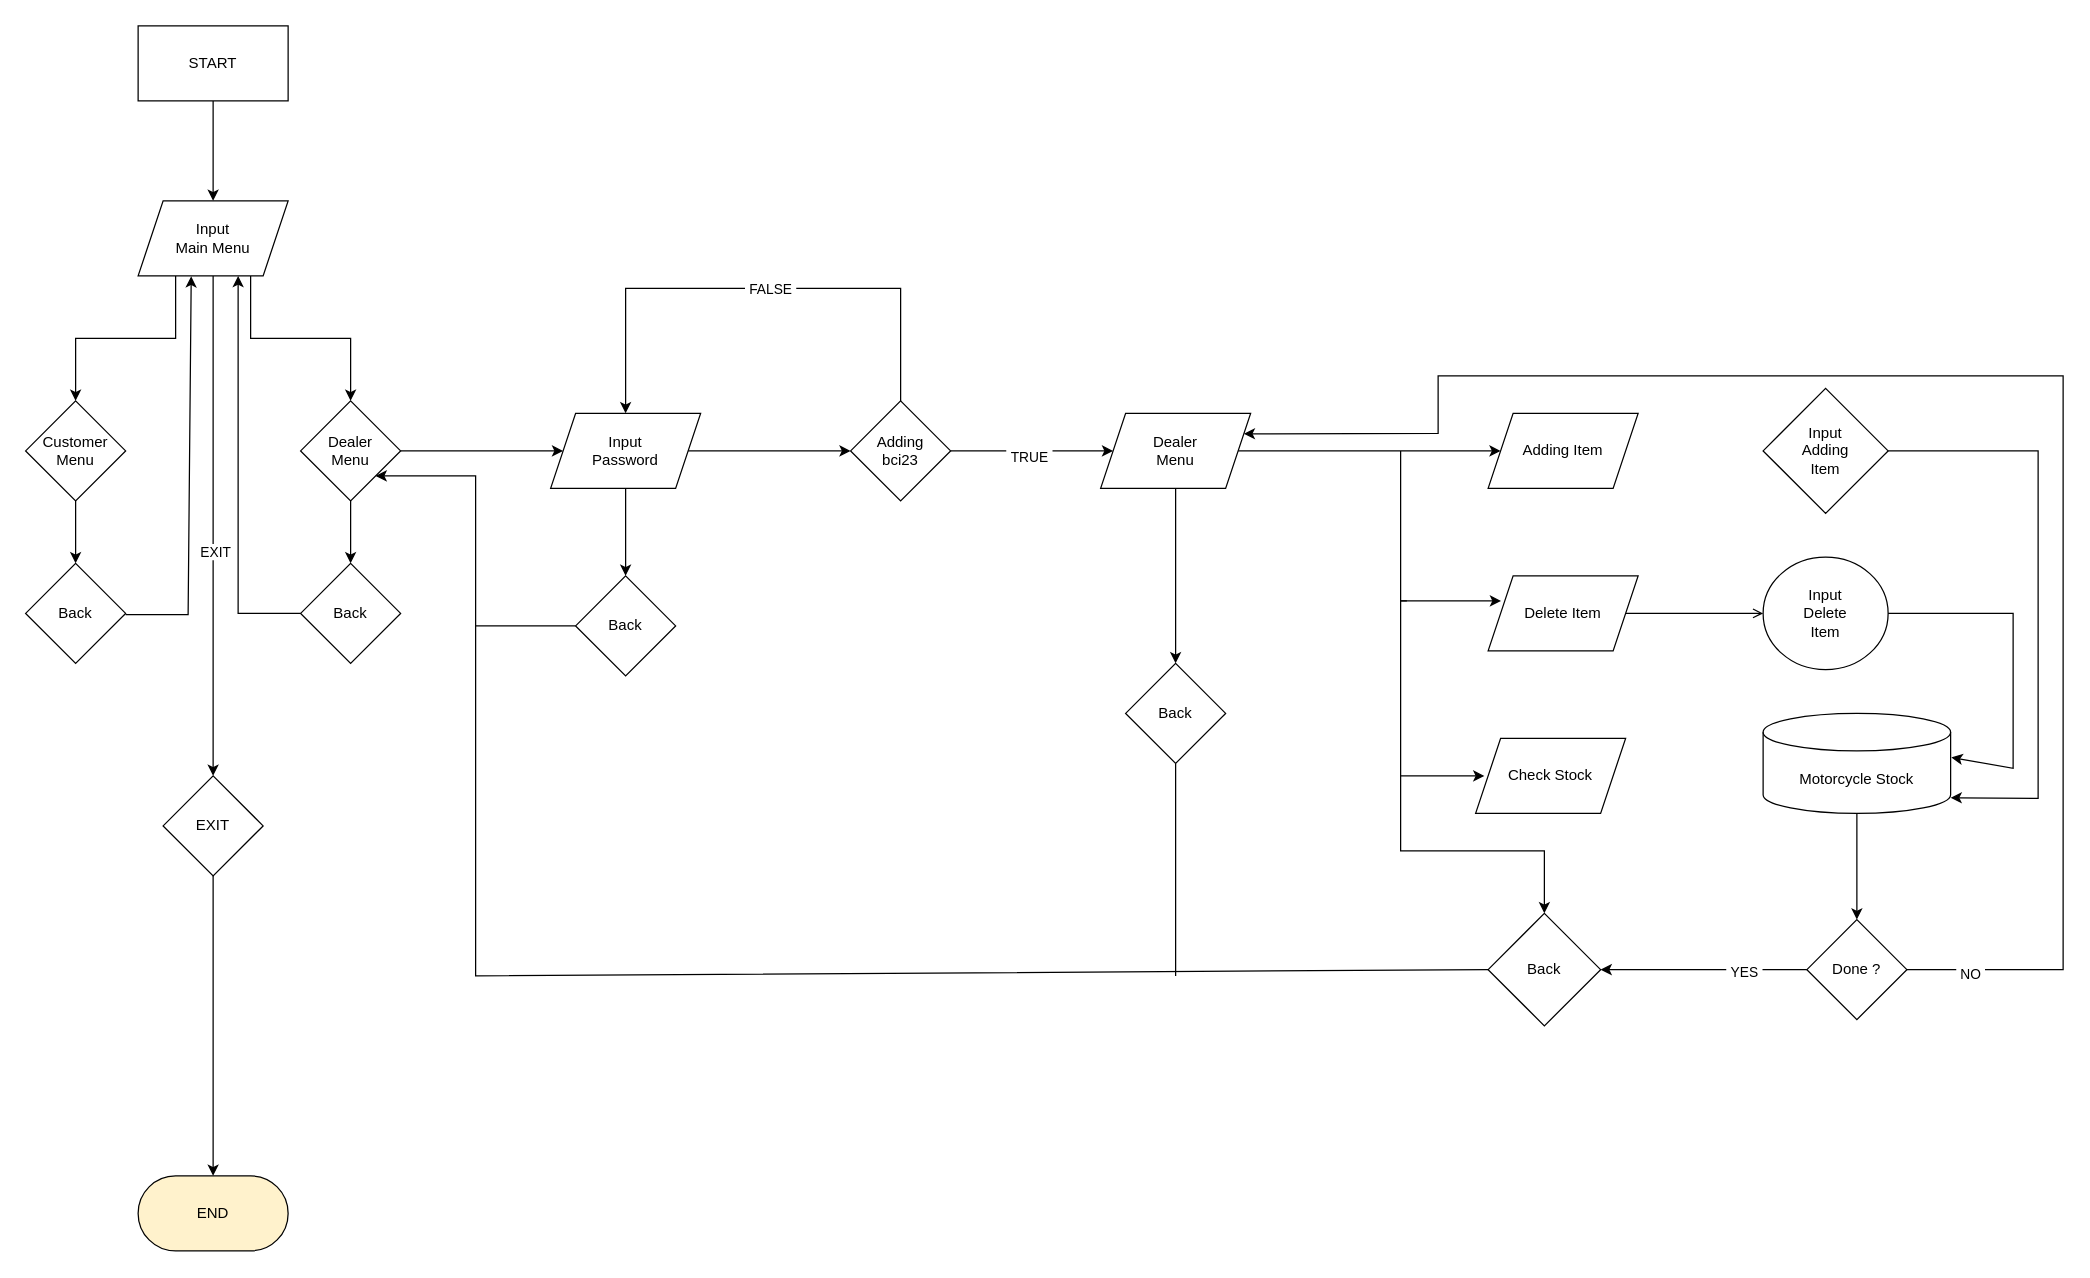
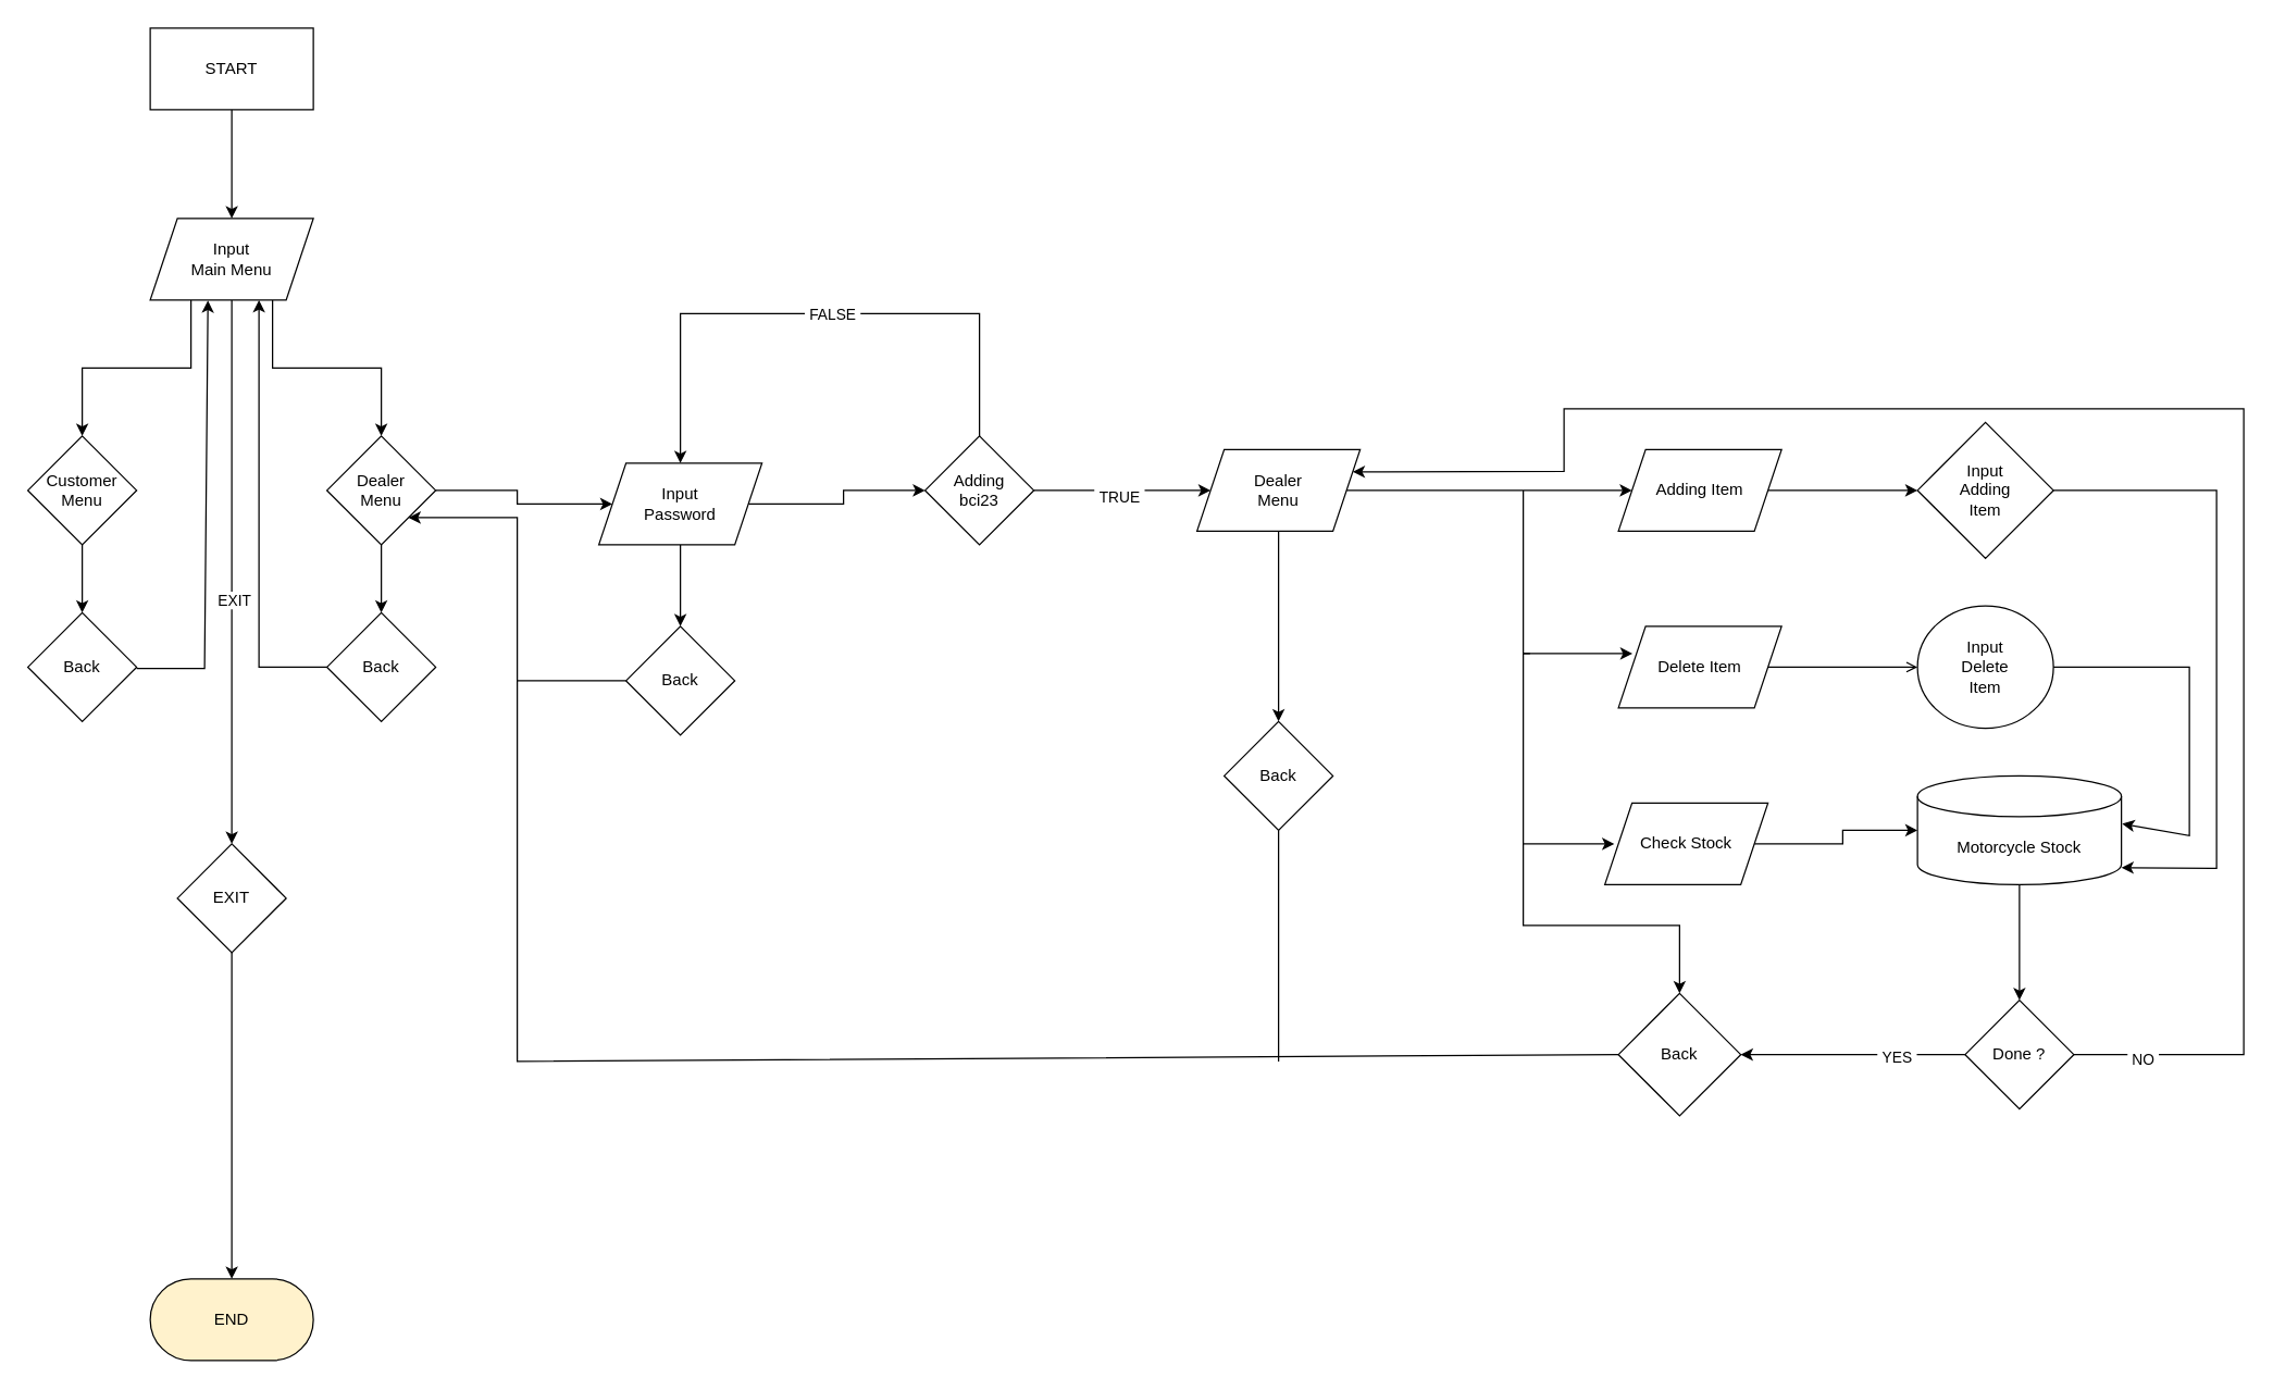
  <mxCell id="0" />
  <mxCell id="1" parent="0" />
  <mxCell id="2" value="" style="edgeStyle=orthogonalEdgeStyle;rounded=0;orthogonalLoop=1;jettySize=auto;html=1;" parent="1" source="3" target="7" edge="1"><mxGeometry relative="1" as="geometry" /></mxCell>
  <mxCell id="3" value="START" style="whiteSpace=wrap;html=1;arcSize=50;rounded=0;" parent="1" vertex="1"><mxGeometry x="110" y="20" width="120" height="60" as="geometry" /></mxCell>
  <mxCell id="4" value="" style="edgeStyle=orthogonalEdgeStyle;rounded=0;orthogonalLoop=1;jettySize=auto;html=1;exitX=0.75;exitY=1;exitDx=0;exitDy=0;" parent="1" source="7" target="10" edge="1"><mxGeometry relative="1" as="geometry" /></mxCell>
  <mxCell id="5" value="" style="edgeStyle=orthogonalEdgeStyle;rounded=0;orthogonalLoop=1;jettySize=auto;html=1;" parent="1" source="7" target="15" edge="1"><mxGeometry relative="1" as="geometry" /></mxCell>
  <mxCell id="6" value="EXIT" style="edgeLabel;html=1;align=center;verticalAlign=middle;resizable=0;points=[];" parent="5" vertex="1" connectable="0"><mxGeometry x="0.098" y="1" relative="1" as="geometry"><mxPoint as="offset" /></mxGeometry></mxCell>
  <mxCell id="7" value="Input &lt;br&gt;Main Menu" style="shape=parallelogram;perimeter=parallelogramPerimeter;whiteSpace=wrap;html=1;fixedSize=1;rounded=0;arcSize=50;" parent="1" vertex="1"><mxGeometry x="110" y="160" width="120" height="60" as="geometry" /></mxCell>
  <mxCell id="8" value="" style="edgeStyle=orthogonalEdgeStyle;rounded=0;orthogonalLoop=1;jettySize=auto;html=1;" parent="1" source="10" target="19" edge="1"><mxGeometry relative="1" as="geometry" /></mxCell>
  <mxCell id="9" value="" style="edgeStyle=orthogonalEdgeStyle;rounded=0;orthogonalLoop=1;jettySize=auto;html=1;" parent="1" source="10" target="37" edge="1"><mxGeometry relative="1" as="geometry" /></mxCell>
  <mxCell id="10" value="Dealer&lt;br&gt;Menu" style="rhombus;whiteSpace=wrap;html=1;rounded=0;arcSize=50;" parent="1" vertex="1"><mxGeometry x="240" y="320" width="80" height="80" as="geometry" /></mxCell>
  <mxCell id="11" value="" style="edgeStyle=orthogonalEdgeStyle;rounded=0;orthogonalLoop=1;jettySize=auto;html=1;" edge="1" parent="1" source="12" target="56"><mxGeometry relative="1" as="geometry" /></mxCell>
  <mxCell id="12" value="Customer&lt;br&gt;Menu" style="rhombus;whiteSpace=wrap;html=1;rounded=0;arcSize=50;" parent="1" vertex="1"><mxGeometry x="20" y="320" width="80" height="80" as="geometry" /></mxCell>
  <mxCell id="13" value="" style="edgeStyle=orthogonalEdgeStyle;rounded=0;orthogonalLoop=1;jettySize=auto;html=1;exitX=0.25;exitY=1;exitDx=0;exitDy=0;entryX=0.5;entryY=0;entryDx=0;entryDy=0;" parent="1" source="7" target="12" edge="1"><mxGeometry relative="1" as="geometry"><mxPoint x="20" y="220" as="sourcePoint" /><mxPoint x="90" y="320" as="targetPoint" /></mxGeometry></mxCell>
  <mxCell id="14" value="" style="edgeStyle=orthogonalEdgeStyle;rounded=0;orthogonalLoop=1;jettySize=auto;html=1;entryX=0.5;entryY=0;entryDx=0;entryDy=0;" parent="1" source="15" target="16" edge="1"><mxGeometry relative="1" as="geometry"><mxPoint x="170" y="690" as="targetPoint" /></mxGeometry></mxCell>
  <mxCell id="15" value="EXIT" style="rhombus;whiteSpace=wrap;html=1;rounded=0;arcSize=50;" parent="1" vertex="1"><mxGeometry x="130" y="620" width="80" height="80" as="geometry" /></mxCell>
  <mxCell id="16" value="END" style="rounded=1;whiteSpace=wrap;html=1;arcSize=50;fillColor=#fff2cc;" parent="1" vertex="1"><mxGeometry x="110" y="940" width="120" height="60" as="geometry" /></mxCell>
  <mxCell id="17" value="" style="edgeStyle=orthogonalEdgeStyle;rounded=0;orthogonalLoop=1;jettySize=auto;html=1;" parent="1" source="19" target="22" edge="1"><mxGeometry relative="1" as="geometry" /></mxCell>
  <mxCell id="18" value="" style="edgeStyle=orthogonalEdgeStyle;rounded=0;orthogonalLoop=1;jettySize=auto;html=1;" parent="1" source="19" target="23" edge="1"><mxGeometry relative="1" as="geometry" /></mxCell>
- <mxCell id="19" value="Input&lt;br&gt;Password" style="shape=parallelogram;perimeter=parallelogramPerimeter;whiteSpace=wrap;html=1;fixedSize=1;rounded=0;arcSize=50;" parent="1" vertex="1"><mxGeometry x="440" y="330" width="120" height="60" as="geometry" /></mxCell>
+ <mxCell id="19" value="Input&lt;br&gt;Password" style="shape=parallelogram;perimeter=parallelogramPerimeter;whiteSpace=wrap;html=1;fixedSize=1;rounded=0;arcSize=50;" parent="1" vertex="1"><mxGeometry x="440" y="340" width="120" height="60" as="geometry" /></mxCell>
  <mxCell id="20" value="" style="edgeStyle=orthogonalEdgeStyle;rounded=0;orthogonalLoop=1;jettySize=auto;html=1;" parent="1" source="22" target="26" edge="1"><mxGeometry relative="1" as="geometry" /></mxCell>
  <mxCell id="21" value="&amp;nbsp;TRUE&amp;nbsp;" style="edgeLabel;html=1;align=center;verticalAlign=middle;resizable=0;points=[];" parent="20" vertex="1" connectable="0"><mxGeometry x="-0.04" y="-4" relative="1" as="geometry"><mxPoint as="offset" /></mxGeometry></mxCell>
  <mxCell id="22" value="Adding&lt;br&gt;bci23" style="rhombus;whiteSpace=wrap;html=1;rounded=0;arcSize=50;" parent="1" vertex="1"><mxGeometry x="680" y="320" width="80" height="80" as="geometry" /></mxCell>
  <mxCell id="23" value="Back" style="rhombus;whiteSpace=wrap;html=1;rounded=0;arcSize=50;" parent="1" vertex="1"><mxGeometry x="460" y="460" width="80" height="80" as="geometry" /></mxCell>
  <mxCell id="24" value="" style="edgeStyle=orthogonalEdgeStyle;rounded=0;orthogonalLoop=1;jettySize=auto;html=1;" parent="1" source="26" target="28" edge="1"><mxGeometry relative="1" as="geometry" /></mxCell>
  <mxCell id="25" value="" style="edgeStyle=orthogonalEdgeStyle;rounded=0;orthogonalLoop=1;jettySize=auto;html=1;" parent="1" source="26" target="42" edge="1"><mxGeometry relative="1" as="geometry" /></mxCell>
  <mxCell id="26" value="Dealer&lt;br&gt;Menu" style="shape=parallelogram;perimeter=parallelogramPerimeter;whiteSpace=wrap;html=1;fixedSize=1;rounded=0;arcSize=50;" parent="1" vertex="1"><mxGeometry x="880" y="330" width="120" height="60" as="geometry" /></mxCell>
+ <mxCell id="27" value="" style="edgeStyle=orthogonalEdgeStyle;rounded=0;orthogonalLoop=1;jettySize=auto;html=1;" parent="1" source="28" target="47" edge="1"><mxGeometry relative="1" as="geometry" /></mxCell>
  <mxCell id="28" value="Adding Item" style="shape=parallelogram;perimeter=parallelogramPerimeter;whiteSpace=wrap;html=1;fixedSize=1;rounded=0;arcSize=50;" parent="1" vertex="1"><mxGeometry x="1190" y="330" width="120" height="60" as="geometry" /></mxCell>
  <mxCell id="29" value="" style="edgeStyle=orthogonalEdgeStyle;rounded=0;orthogonalLoop=1;jettySize=auto;html=1;" parent="1" edge="1"><mxGeometry relative="1" as="geometry"><mxPoint x="1120" y="360" as="sourcePoint" /><mxPoint x="1200.333" y="480" as="targetPoint" /><Array as="points"><mxPoint x="1120" y="480" /></Array></mxGeometry></mxCell>
  <mxCell id="30" value="" style="edgeStyle=orthogonalEdgeStyle;rounded=0;orthogonalLoop=1;jettySize=auto;html=1;endArrow=open;" parent="1" source="31" target="46" edge="1"><mxGeometry relative="1" as="geometry" /></mxCell>
  <mxCell id="31" value="Delete Item" style="shape=parallelogram;perimeter=parallelogramPerimeter;whiteSpace=wrap;html=1;fixedSize=1;rounded=0;arcSize=50;" parent="1" vertex="1"><mxGeometry x="1190" y="460" width="120" height="60" as="geometry" /></mxCell>
  <mxCell id="32" value="" style="edgeStyle=orthogonalEdgeStyle;rounded=0;orthogonalLoop=1;jettySize=auto;html=1;entryX=0;entryY=0.5;entryDx=0;entryDy=0;" parent="1" edge="1"><mxGeometry relative="1" as="geometry"><mxPoint x="1125" y="480" as="sourcePoint" /><mxPoint x="1187" y="620" as="targetPoint" /><Array as="points"><mxPoint x="1120" y="480" /><mxPoint x="1120" y="620" /></Array></mxGeometry></mxCell>
+ <mxCell id="33" value="" style="edgeStyle=orthogonalEdgeStyle;rounded=0;orthogonalLoop=1;jettySize=auto;html=1;" parent="1" source="34" target="45" edge="1"><mxGeometry relative="1" as="geometry" /></mxCell>
  <mxCell id="34" value="Check Stock" style="shape=parallelogram;perimeter=parallelogramPerimeter;whiteSpace=wrap;html=1;fixedSize=1;rounded=0;arcSize=50;" parent="1" vertex="1"><mxGeometry x="1180" y="590" width="120" height="60" as="geometry" /></mxCell>
  <mxCell id="35" value="Back" style="rhombus;whiteSpace=wrap;html=1;rounded=0;arcSize=50;" parent="1" vertex="1"><mxGeometry x="1190" y="730" width="90" height="90" as="geometry" /></mxCell>
  <mxCell id="36" value="" style="endArrow=classic;html=1;rounded=0;exitX=0;exitY=0.5;exitDx=0;exitDy=0;entryX=1;entryY=1;entryDx=0;entryDy=0;" parent="1" source="35" target="10" edge="1"><mxGeometry width="50" height="50" relative="1" as="geometry"><mxPoint x="1130" y="920" as="sourcePoint" /><mxPoint x="340" y="380" as="targetPoint" /><Array as="points"><mxPoint x="380" y="780" /><mxPoint x="380" y="380" /></Array></mxGeometry></mxCell>
  <mxCell id="37" value="Back" style="rhombus;whiteSpace=wrap;html=1;rounded=0;arcSize=50;" parent="1" vertex="1"><mxGeometry x="240" y="450" width="80" height="80" as="geometry" /></mxCell>
  <mxCell id="38" value="" style="endArrow=classic;html=1;rounded=0;exitX=0;exitY=0.5;exitDx=0;exitDy=0;" parent="1" source="37" edge="1"><mxGeometry width="50" height="50" relative="1" as="geometry"><mxPoint x="150" y="530" as="sourcePoint" /><mxPoint x="190" y="220" as="targetPoint" /><Array as="points"><mxPoint x="190" y="490" /></Array></mxGeometry></mxCell>
  <mxCell id="39" value="" style="endArrow=none;html=1;rounded=0;exitX=0;exitY=0.5;exitDx=0;exitDy=0;" parent="1" source="23" edge="1"><mxGeometry width="50" height="50" relative="1" as="geometry"><mxPoint x="550" y="650" as="sourcePoint" /><mxPoint x="380" y="500" as="targetPoint" /></mxGeometry></mxCell>
  <mxCell id="40" value="" style="endArrow=classic;html=1;rounded=0;entryX=0.5;entryY=0;entryDx=0;entryDy=0;exitX=0.5;exitY=0;exitDx=0;exitDy=0;" parent="1" source="22" target="19" edge="1"><mxGeometry width="50" height="50" relative="1" as="geometry"><mxPoint x="700" y="280" as="sourcePoint" /><mxPoint x="760" y="390" as="targetPoint" /><Array as="points"><mxPoint x="720" y="230" /><mxPoint x="500" y="230" /></Array></mxGeometry></mxCell>
  <mxCell id="41" value="&amp;nbsp;FALSE&amp;nbsp;" style="edgeLabel;html=1;align=center;verticalAlign=middle;resizable=0;points=[];" parent="40" vertex="1" connectable="0"><mxGeometry x="-0.051" relative="1" as="geometry"><mxPoint as="offset" /></mxGeometry></mxCell>
  <mxCell id="42" value="Back" style="rhombus;whiteSpace=wrap;html=1;rounded=0;arcSize=50;" parent="1" vertex="1"><mxGeometry x="900" y="530" width="80" height="80" as="geometry" /></mxCell>
  <mxCell id="43" value="" style="endArrow=none;html=1;rounded=0;exitX=0.5;exitY=1;exitDx=0;exitDy=0;" parent="1" source="42" edge="1"><mxGeometry width="50" height="50" relative="1" as="geometry"><mxPoint x="950" y="590" as="sourcePoint" /><mxPoint x="940" y="780" as="targetPoint" /></mxGeometry></mxCell>
  <mxCell id="44" value="" style="edgeStyle=orthogonalEdgeStyle;rounded=0;orthogonalLoop=1;jettySize=auto;html=1;" parent="1" source="45" target="50" edge="1"><mxGeometry relative="1" as="geometry" /></mxCell>
  <mxCell id="45" value="Motorcycle Stock" style="shape=cylinder3;whiteSpace=wrap;html=1;boundedLbl=1;backgroundOutline=1;size=15;" parent="1" vertex="1"><mxGeometry x="1410" y="570" width="150" height="80" as="geometry" /></mxCell>
  <mxCell id="46" value="Input&lt;br&gt;Delete&lt;br&gt;Item" style="ellipse;whiteSpace=wrap;html=1;arcSize=50;" parent="1" vertex="1"><mxGeometry x="1410" y="445" width="100" height="90" as="geometry" /></mxCell>
  <mxCell id="47" value="Input&lt;br&gt;Adding&lt;br&gt;Item" style="rhombus;whiteSpace=wrap;html=1;rounded=0;arcSize=50;" parent="1" vertex="1"><mxGeometry x="1410" y="310" width="100" height="100" as="geometry" /></mxCell>
  <mxCell id="48" value="" style="endArrow=classic;html=1;rounded=0;exitX=1;exitY=0.5;exitDx=0;exitDy=0;entryX=1.004;entryY=0.44;entryDx=0;entryDy=0;entryPerimeter=0;" parent="1" source="46" target="45" edge="1"><mxGeometry width="50" height="50" relative="1" as="geometry"><mxPoint x="1370" y="680" as="sourcePoint" /><mxPoint x="1420" y="630" as="targetPoint" /><Array as="points"><mxPoint x="1610" y="490" /><mxPoint x="1610" y="614" /></Array></mxGeometry></mxCell>
  <mxCell id="49" value="" style="endArrow=classic;html=1;rounded=0;exitX=1;exitY=0.5;exitDx=0;exitDy=0;entryX=1;entryY=0;entryDx=0;entryDy=67.5;entryPerimeter=0;" parent="1" source="47" target="45" edge="1"><mxGeometry width="50" height="50" relative="1" as="geometry"><mxPoint x="1370" y="510" as="sourcePoint" /><mxPoint x="1420" y="460" as="targetPoint" /><Array as="points"><mxPoint x="1630" y="360" /><mxPoint x="1630" y="638" /></Array></mxGeometry></mxCell>
  <mxCell id="50" value="Done ?" style="rhombus;whiteSpace=wrap;html=1;" parent="1" vertex="1"><mxGeometry x="1445" y="735" width="80" height="80" as="geometry" /></mxCell>
  <mxCell id="51" value="" style="endArrow=classic;html=1;rounded=0;exitX=0;exitY=0.5;exitDx=0;exitDy=0;entryX=1;entryY=0.5;entryDx=0;entryDy=0;" parent="1" source="50" target="35" edge="1"><mxGeometry width="50" height="50" relative="1" as="geometry"><mxPoint x="1310" y="690" as="sourcePoint" /><mxPoint x="1360" y="640" as="targetPoint" /></mxGeometry></mxCell>
  <mxCell id="52" value="&amp;nbsp;YES&amp;nbsp;" style="edgeLabel;html=1;align=center;verticalAlign=middle;resizable=0;points=[];" parent="51" vertex="1" connectable="0"><mxGeometry x="-0.386" y="1" relative="1" as="geometry"><mxPoint as="offset" /></mxGeometry></mxCell>
  <mxCell id="53" value="" style="endArrow=classic;html=1;rounded=0;exitX=1;exitY=0.5;exitDx=0;exitDy=0;entryX=1;entryY=0.25;entryDx=0;entryDy=0;" parent="1" source="50" target="26" edge="1"><mxGeometry width="50" height="50" relative="1" as="geometry"><mxPoint x="1310" y="760" as="sourcePoint" /><mxPoint x="1120" y="620" as="targetPoint" /><Array as="points"><mxPoint x="1650" y="775" /><mxPoint x="1650" y="500" /><mxPoint x="1650" y="300" /><mxPoint x="1150" y="300" /><mxPoint x="1150" y="346" /></Array></mxGeometry></mxCell>
  <mxCell id="54" value="&amp;nbsp;NO&amp;nbsp;" style="edgeLabel;html=1;align=center;verticalAlign=middle;resizable=0;points=[];" parent="53" vertex="1" connectable="0"><mxGeometry x="-0.922" y="-3" relative="1" as="geometry"><mxPoint x="-1" as="offset" /></mxGeometry></mxCell>
  <mxCell id="55" value="" style="endArrow=classic;html=1;rounded=0;entryX=0.5;entryY=0;entryDx=0;entryDy=0;" parent="1" target="35" edge="1"><mxGeometry width="50" height="50" relative="1" as="geometry"><mxPoint x="1120" y="620" as="sourcePoint" /><mxPoint x="1200" y="680" as="targetPoint" /><Array as="points"><mxPoint x="1120" y="680" /><mxPoint x="1235" y="680" /></Array></mxGeometry></mxCell>
  <mxCell id="56" value="Back" style="rhombus;whiteSpace=wrap;html=1;rounded=0;arcSize=50;" vertex="1" parent="1"><mxGeometry x="20" y="450" width="80" height="80" as="geometry" /></mxCell>
  <mxCell id="57" value="" style="endArrow=classic;html=1;rounded=0;exitX=1;exitY=0.5;exitDx=0;exitDy=0;entryX=0.354;entryY=0.989;entryDx=0;entryDy=0;entryPerimeter=0;" edge="1" parent="1"><mxGeometry width="50" height="50" relative="1" as="geometry"><mxPoint x="100" y="491" as="sourcePoint" /><mxPoint x="152.48" y="220.34" as="targetPoint" /><Array as="points"><mxPoint x="150" y="491" /></Array></mxGeometry></mxCell>
